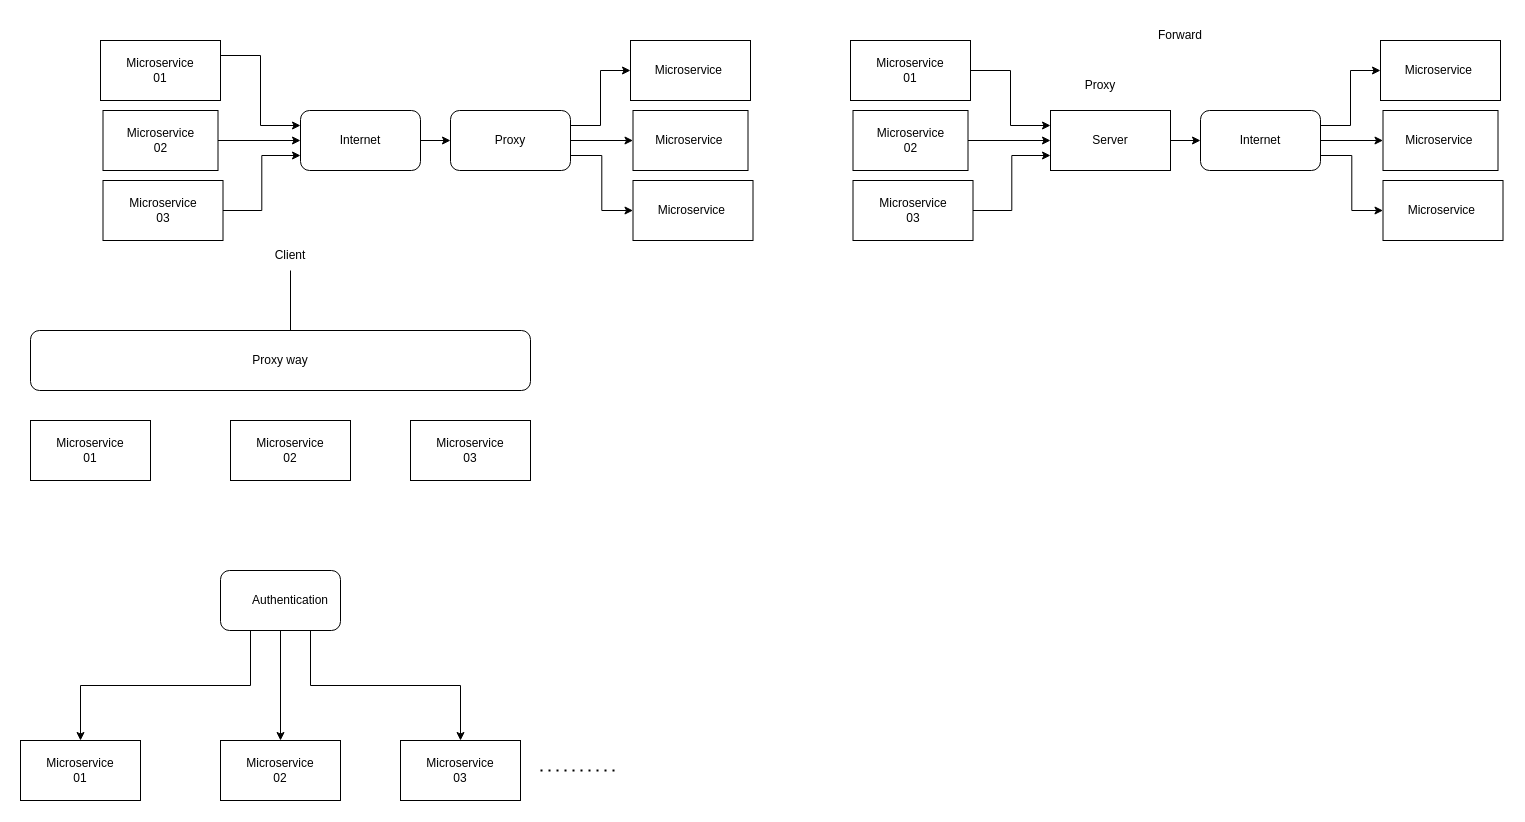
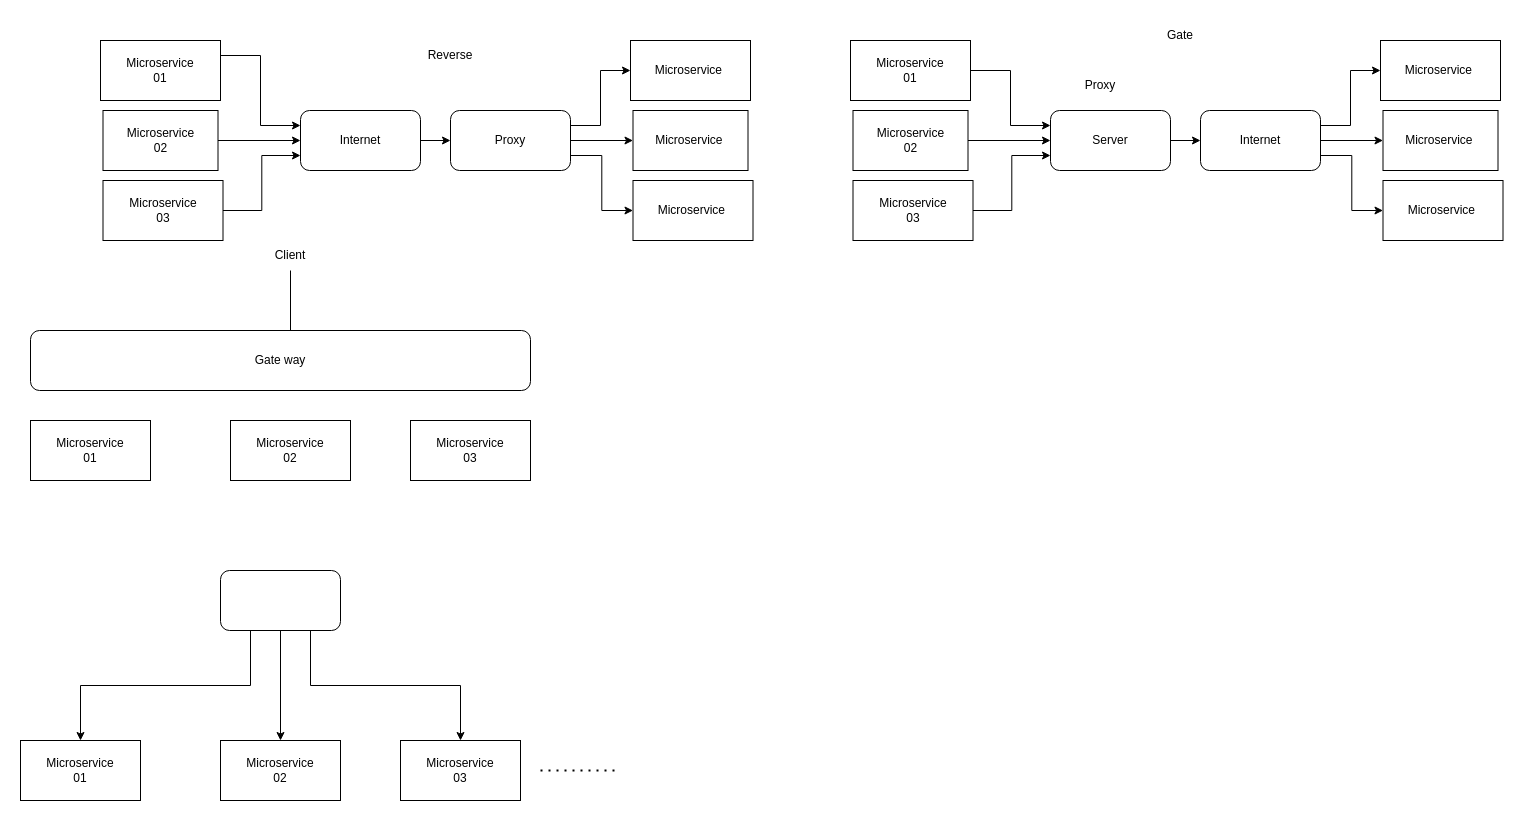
  <mxCell id="0" />
  <mxCell id="1" parent="0" />
  <mxCell id="2" value="" style="rounded=0;whiteSpace=wrap;html=1;" vertex="1" parent="1"><mxGeometry x="20" y="740" width="120" height="60" as="geometry" /></mxCell>
  <mxCell id="3" value="Microservice 01" style="text;html=1;align=center;verticalAlign=middle;whiteSpace=wrap;rounded=0;" vertex="1" parent="1"><mxGeometry x="50" y="755" width="60" height="30" as="geometry" /></mxCell>
  <mxCell id="4" value="" style="rounded=0;whiteSpace=wrap;html=1;" vertex="1" parent="1"><mxGeometry x="400" y="740" width="120" height="60" as="geometry" /></mxCell>
  <mxCell id="5" value="Microservice 03" style="text;html=1;align=center;verticalAlign=middle;whiteSpace=wrap;rounded=0;" vertex="1" parent="1"><mxGeometry x="430" y="755" width="60" height="30" as="geometry" /></mxCell>
  <mxCell id="6" value="" style="rounded=0;whiteSpace=wrap;html=1;" vertex="1" parent="1"><mxGeometry x="220" y="740" width="120" height="60" as="geometry" /></mxCell>
  <mxCell id="7" value="Microservice 02" style="text;html=1;align=center;verticalAlign=middle;whiteSpace=wrap;rounded=0;" vertex="1" parent="1"><mxGeometry x="250" y="755" width="60" height="30" as="geometry" /></mxCell>
  <mxCell id="8" value="" style="endArrow=none;dashed=1;html=1;dashPattern=1 3;strokeWidth=2;rounded=0;" edge="1" parent="1"><mxGeometry width="50" height="50" relative="1" as="geometry"><mxPoint x="540" y="770" as="sourcePoint" /><mxPoint x="620" y="770" as="targetPoint" /></mxGeometry></mxCell>
  <mxCell id="9" style="edgeStyle=orthogonalEdgeStyle;rounded=0;orthogonalLoop=1;jettySize=auto;html=1;exitX=0.25;exitY=1;exitDx=0;exitDy=0;entryX=0.5;entryY=0;entryDx=0;entryDy=0;" edge="1" parent="1" source="12" target="2"><mxGeometry relative="1" as="geometry" /></mxCell>
  <mxCell id="10" style="edgeStyle=orthogonalEdgeStyle;rounded=0;orthogonalLoop=1;jettySize=auto;html=1;entryX=0.5;entryY=0;entryDx=0;entryDy=0;" edge="1" parent="1" source="12" target="6"><mxGeometry relative="1" as="geometry" /></mxCell>
  <mxCell id="11" style="edgeStyle=orthogonalEdgeStyle;rounded=0;orthogonalLoop=1;jettySize=auto;html=1;exitX=0.75;exitY=1;exitDx=0;exitDy=0;entryX=0.5;entryY=0;entryDx=0;entryDy=0;" edge="1" parent="1" source="12" target="4"><mxGeometry relative="1" as="geometry" /></mxCell>
  <mxCell id="12" value="" style="rounded=1;whiteSpace=wrap;html=1;" vertex="1" parent="1"><mxGeometry x="220" y="570" width="120" height="60" as="geometry" /></mxCell>
- <mxCell id="13" value="Authentication" style="text;html=1;align=center;verticalAlign=middle;whiteSpace=wrap;rounded=0;" vertex="1" parent="1"><mxGeometry x="260" y="585" width="60" height="30" as="geometry" /></mxCell>
  <mxCell id="14" value="" style="rounded=0;whiteSpace=wrap;html=1;" vertex="1" parent="1"><mxGeometry x="30" y="420" width="120" height="60" as="geometry" /></mxCell>
  <mxCell id="15" value="Microservice 01" style="text;html=1;align=center;verticalAlign=middle;whiteSpace=wrap;rounded=0;" vertex="1" parent="1"><mxGeometry x="60" y="435" width="60" height="30" as="geometry" /></mxCell>
  <mxCell id="16" value="" style="rounded=0;whiteSpace=wrap;html=1;" vertex="1" parent="1"><mxGeometry x="410" y="420" width="120" height="60" as="geometry" /></mxCell>
  <mxCell id="17" value="Microservice 03" style="text;html=1;align=center;verticalAlign=middle;whiteSpace=wrap;rounded=0;" vertex="1" parent="1"><mxGeometry x="440" y="435" width="60" height="30" as="geometry" /></mxCell>
  <mxCell id="18" value="" style="rounded=0;whiteSpace=wrap;html=1;" vertex="1" parent="1"><mxGeometry x="230" y="420" width="120" height="60" as="geometry" /></mxCell>
  <mxCell id="19" value="Microservice 02" style="text;html=1;align=center;verticalAlign=middle;whiteSpace=wrap;rounded=0;" vertex="1" parent="1"><mxGeometry x="260" y="435" width="60" height="30" as="geometry" /></mxCell>
- <mxCell id="20" value="Proxy way" style="rounded=1;whiteSpace=wrap;html=1;" vertex="1" parent="1"><mxGeometry x="30" y="330" width="500" height="60" as="geometry" /></mxCell>
+ <mxCell id="20" value="Gate way" style="rounded=1;whiteSpace=wrap;html=1;" vertex="1" parent="1"><mxGeometry x="30" y="330" width="500" height="60" as="geometry" /></mxCell>
  <mxCell id="21" value="" style="endArrow=none;html=1;rounded=0;" edge="1" parent="1"><mxGeometry width="50" height="50" relative="1" as="geometry"><mxPoint x="290" y="330" as="sourcePoint" /><mxPoint x="290" y="270" as="targetPoint" /><Array as="points"><mxPoint x="290" y="330" /></Array></mxGeometry></mxCell>
  <mxCell id="22" value="Client" style="text;html=1;align=center;verticalAlign=middle;whiteSpace=wrap;rounded=0;" vertex="1" parent="1"><mxGeometry x="260" y="240" width="60" height="30" as="geometry" /></mxCell>
- <mxCell id="24" value="Forward" style="text;html=1;align=center;verticalAlign=middle;whiteSpace=wrap;rounded=0;" vertex="1" parent="1"><mxGeometry x="1150" y="20" width="60" height="30" as="geometry" /></mxCell>
+ <mxCell id="23" value="Reverse" style="text;html=1;align=center;verticalAlign=middle;whiteSpace=wrap;rounded=0;" vertex="1" parent="1"><mxGeometry x="420" y="40" width="60" height="30" as="geometry" /></mxCell>
+ <mxCell id="24" value="Gate" style="text;html=1;align=center;verticalAlign=middle;whiteSpace=wrap;rounded=0;" vertex="1" parent="1"><mxGeometry x="1150" y="20" width="60" height="30" as="geometry" /></mxCell>
  <mxCell id="25" style="edgeStyle=orthogonalEdgeStyle;rounded=0;orthogonalLoop=1;jettySize=auto;html=1;exitX=1;exitY=0.25;exitDx=0;exitDy=0;entryX=0;entryY=0.25;entryDx=0;entryDy=0;" edge="1" parent="1" source="26" target="35"><mxGeometry relative="1" as="geometry" /></mxCell>
  <mxCell id="26" value="" style="rounded=0;whiteSpace=wrap;html=1;" vertex="1" parent="1"><mxGeometry x="100" y="40" width="120" height="60" as="geometry" /></mxCell>
  <mxCell id="27" value="Microservice 01" style="text;html=1;align=center;verticalAlign=middle;whiteSpace=wrap;rounded=0;" vertex="1" parent="1"><mxGeometry x="130" y="55" width="60" height="30" as="geometry" /></mxCell>
  <mxCell id="28" style="edgeStyle=orthogonalEdgeStyle;rounded=0;orthogonalLoop=1;jettySize=auto;html=1;exitX=1;exitY=0.5;exitDx=0;exitDy=0;entryX=0;entryY=0.75;entryDx=0;entryDy=0;" edge="1" parent="1" source="29" target="35"><mxGeometry relative="1" as="geometry" /></mxCell>
  <mxCell id="29" value="" style="rounded=0;whiteSpace=wrap;html=1;" vertex="1" parent="1"><mxGeometry x="102.5" y="180" width="120" height="60" as="geometry" /></mxCell>
  <mxCell id="30" value="Microservice 03" style="text;html=1;align=center;verticalAlign=middle;whiteSpace=wrap;rounded=0;" vertex="1" parent="1"><mxGeometry x="132.5" y="195" width="60" height="30" as="geometry" /></mxCell>
  <mxCell id="31" style="edgeStyle=orthogonalEdgeStyle;rounded=0;orthogonalLoop=1;jettySize=auto;html=1;entryX=0;entryY=0.5;entryDx=0;entryDy=0;" edge="1" parent="1" source="32" target="35"><mxGeometry relative="1" as="geometry" /></mxCell>
  <mxCell id="32" value="" style="rounded=0;whiteSpace=wrap;html=1;" vertex="1" parent="1"><mxGeometry x="102.5" y="110" width="115" height="60" as="geometry" /></mxCell>
  <mxCell id="33" value="Microservice 02" style="text;html=1;align=center;verticalAlign=middle;whiteSpace=wrap;rounded=0;" vertex="1" parent="1"><mxGeometry x="142.5" y="132.5" width="35" height="15" as="geometry" /></mxCell>
  <mxCell id="34" style="edgeStyle=orthogonalEdgeStyle;rounded=0;orthogonalLoop=1;jettySize=auto;html=1;exitX=1;exitY=0.5;exitDx=0;exitDy=0;entryX=0;entryY=0.5;entryDx=0;entryDy=0;" edge="1" parent="1" source="35" target="39"><mxGeometry relative="1" as="geometry" /></mxCell>
  <mxCell id="35" value="Internet" style="rounded=1;whiteSpace=wrap;html=1;" vertex="1" parent="1"><mxGeometry x="300" y="110" width="120" height="60" as="geometry" /></mxCell>
  <mxCell id="36" style="edgeStyle=orthogonalEdgeStyle;rounded=0;orthogonalLoop=1;jettySize=auto;html=1;" edge="1" parent="1" source="39" target="44"><mxGeometry relative="1" as="geometry" /></mxCell>
  <mxCell id="37" style="edgeStyle=orthogonalEdgeStyle;rounded=0;orthogonalLoop=1;jettySize=auto;html=1;exitX=1;exitY=0.75;exitDx=0;exitDy=0;entryX=0;entryY=0.5;entryDx=0;entryDy=0;" edge="1" parent="1" source="39" target="42"><mxGeometry relative="1" as="geometry" /></mxCell>
  <mxCell id="38" style="edgeStyle=orthogonalEdgeStyle;rounded=0;orthogonalLoop=1;jettySize=auto;html=1;exitX=1;exitY=0.25;exitDx=0;exitDy=0;entryX=0;entryY=0.5;entryDx=0;entryDy=0;" edge="1" parent="1" source="39" target="40"><mxGeometry relative="1" as="geometry" /></mxCell>
  <mxCell id="39" value="Proxy" style="rounded=1;whiteSpace=wrap;html=1;" vertex="1" parent="1"><mxGeometry x="450" y="110" width="120" height="60" as="geometry" /></mxCell>
  <mxCell id="40" value="" style="rounded=0;whiteSpace=wrap;html=1;" vertex="1" parent="1"><mxGeometry x="630" y="40" width="120" height="60" as="geometry" /></mxCell>
  <mxCell id="41" value="Microservice&amp;nbsp;" style="text;html=1;align=center;verticalAlign=middle;whiteSpace=wrap;rounded=0;" vertex="1" parent="1"><mxGeometry x="660" y="55" width="60" height="30" as="geometry" /></mxCell>
  <mxCell id="42" value="" style="rounded=0;whiteSpace=wrap;html=1;" vertex="1" parent="1"><mxGeometry x="632.5" y="180" width="120" height="60" as="geometry" /></mxCell>
  <mxCell id="43" value="Microservice&amp;nbsp;" style="text;html=1;align=center;verticalAlign=middle;whiteSpace=wrap;rounded=0;" vertex="1" parent="1"><mxGeometry x="662.5" y="195" width="60" height="30" as="geometry" /></mxCell>
  <mxCell id="44" value="" style="rounded=0;whiteSpace=wrap;html=1;" vertex="1" parent="1"><mxGeometry x="632.5" y="110" width="115" height="60" as="geometry" /></mxCell>
  <mxCell id="45" value="Microservice&amp;nbsp;" style="text;html=1;align=center;verticalAlign=middle;whiteSpace=wrap;rounded=0;" vertex="1" parent="1"><mxGeometry x="672.5" y="132.5" width="35" height="15" as="geometry" /></mxCell>
  <mxCell id="46" style="edgeStyle=orthogonalEdgeStyle;rounded=0;orthogonalLoop=1;jettySize=auto;html=1;entryX=0;entryY=0.25;entryDx=0;entryDy=0;" edge="1" parent="1" source="47" target="56"><mxGeometry relative="1" as="geometry" /></mxCell>
  <mxCell id="47" value="" style="rounded=0;whiteSpace=wrap;html=1;" vertex="1" parent="1"><mxGeometry x="850" y="40" width="120" height="60" as="geometry" /></mxCell>
  <mxCell id="48" value="Microservice 01" style="text;html=1;align=center;verticalAlign=middle;whiteSpace=wrap;rounded=0;" vertex="1" parent="1"><mxGeometry x="880" y="55" width="60" height="30" as="geometry" /></mxCell>
  <mxCell id="49" style="edgeStyle=orthogonalEdgeStyle;rounded=0;orthogonalLoop=1;jettySize=auto;html=1;entryX=0;entryY=0.75;entryDx=0;entryDy=0;" edge="1" parent="1" source="50" target="56"><mxGeometry relative="1" as="geometry" /></mxCell>
  <mxCell id="50" value="" style="rounded=0;whiteSpace=wrap;html=1;" vertex="1" parent="1"><mxGeometry x="852.5" y="180" width="120" height="60" as="geometry" /></mxCell>
  <mxCell id="51" value="Microservice 03" style="text;html=1;align=center;verticalAlign=middle;whiteSpace=wrap;rounded=0;" vertex="1" parent="1"><mxGeometry x="882.5" y="195" width="60" height="30" as="geometry" /></mxCell>
  <mxCell id="52" style="edgeStyle=orthogonalEdgeStyle;rounded=0;orthogonalLoop=1;jettySize=auto;html=1;entryX=0;entryY=0.5;entryDx=0;entryDy=0;" edge="1" parent="1" source="53" target="56"><mxGeometry relative="1" as="geometry" /></mxCell>
  <mxCell id="53" value="" style="rounded=0;whiteSpace=wrap;html=1;" vertex="1" parent="1"><mxGeometry x="852.5" y="110" width="115" height="60" as="geometry" /></mxCell>
  <mxCell id="54" value="Microservice 02" style="text;html=1;align=center;verticalAlign=middle;whiteSpace=wrap;rounded=0;" vertex="1" parent="1"><mxGeometry x="892.5" y="132.5" width="35" height="15" as="geometry" /></mxCell>
  <mxCell id="55" style="edgeStyle=orthogonalEdgeStyle;rounded=0;orthogonalLoop=1;jettySize=auto;html=1;" edge="1" parent="1" source="56" target="60"><mxGeometry relative="1" as="geometry" /></mxCell>
- <mxCell id="56" value="Server" style="whiteSpace=wrap;html=1;rounded=0;" vertex="1" parent="1"><mxGeometry x="1050" y="110" width="120" height="60" as="geometry" /></mxCell>
+ <mxCell id="56" value="Server" style="rounded=1;whiteSpace=wrap;html=1;" vertex="1" parent="1"><mxGeometry x="1050" y="110" width="120" height="60" as="geometry" /></mxCell>
  <mxCell id="57" style="edgeStyle=orthogonalEdgeStyle;rounded=0;orthogonalLoop=1;jettySize=auto;html=1;entryX=0;entryY=0.5;entryDx=0;entryDy=0;exitX=1;exitY=0.25;exitDx=0;exitDy=0;" edge="1" parent="1" source="60" target="61"><mxGeometry relative="1" as="geometry" /></mxCell>
  <mxCell id="58" style="edgeStyle=orthogonalEdgeStyle;rounded=0;orthogonalLoop=1;jettySize=auto;html=1;" edge="1" parent="1" source="60" target="65"><mxGeometry relative="1" as="geometry" /></mxCell>
  <mxCell id="59" style="edgeStyle=orthogonalEdgeStyle;rounded=0;orthogonalLoop=1;jettySize=auto;html=1;exitX=1;exitY=0.75;exitDx=0;exitDy=0;entryX=0;entryY=0.5;entryDx=0;entryDy=0;" edge="1" parent="1" source="60" target="63"><mxGeometry relative="1" as="geometry" /></mxCell>
  <mxCell id="60" value="Internet" style="rounded=1;whiteSpace=wrap;html=1;" vertex="1" parent="1"><mxGeometry x="1200" y="110" width="120" height="60" as="geometry" /></mxCell>
  <mxCell id="61" value="" style="rounded=0;whiteSpace=wrap;html=1;" vertex="1" parent="1"><mxGeometry x="1380" y="40" width="120" height="60" as="geometry" /></mxCell>
  <mxCell id="62" value="Microservice&amp;nbsp;" style="text;html=1;align=center;verticalAlign=middle;whiteSpace=wrap;rounded=0;" vertex="1" parent="1"><mxGeometry x="1410" y="55" width="60" height="30" as="geometry" /></mxCell>
  <mxCell id="63" value="" style="rounded=0;whiteSpace=wrap;html=1;" vertex="1" parent="1"><mxGeometry x="1382.5" y="180" width="120" height="60" as="geometry" /></mxCell>
  <mxCell id="64" value="Microservice&amp;nbsp;" style="text;html=1;align=center;verticalAlign=middle;whiteSpace=wrap;rounded=0;" vertex="1" parent="1"><mxGeometry x="1412.5" y="195" width="60" height="30" as="geometry" /></mxCell>
  <mxCell id="65" value="" style="rounded=0;whiteSpace=wrap;html=1;" vertex="1" parent="1"><mxGeometry x="1382.5" y="110" width="115" height="60" as="geometry" /></mxCell>
  <mxCell id="66" value="Microservice&amp;nbsp;" style="text;html=1;align=center;verticalAlign=middle;whiteSpace=wrap;rounded=0;" vertex="1" parent="1"><mxGeometry x="1422.5" y="132.5" width="35" height="15" as="geometry" /></mxCell>
  <mxCell id="67" value="Proxy" style="text;html=1;align=center;verticalAlign=middle;whiteSpace=wrap;rounded=0;" vertex="1" parent="1"><mxGeometry x="1070" y="70" width="60" height="30" as="geometry" /></mxCell>
